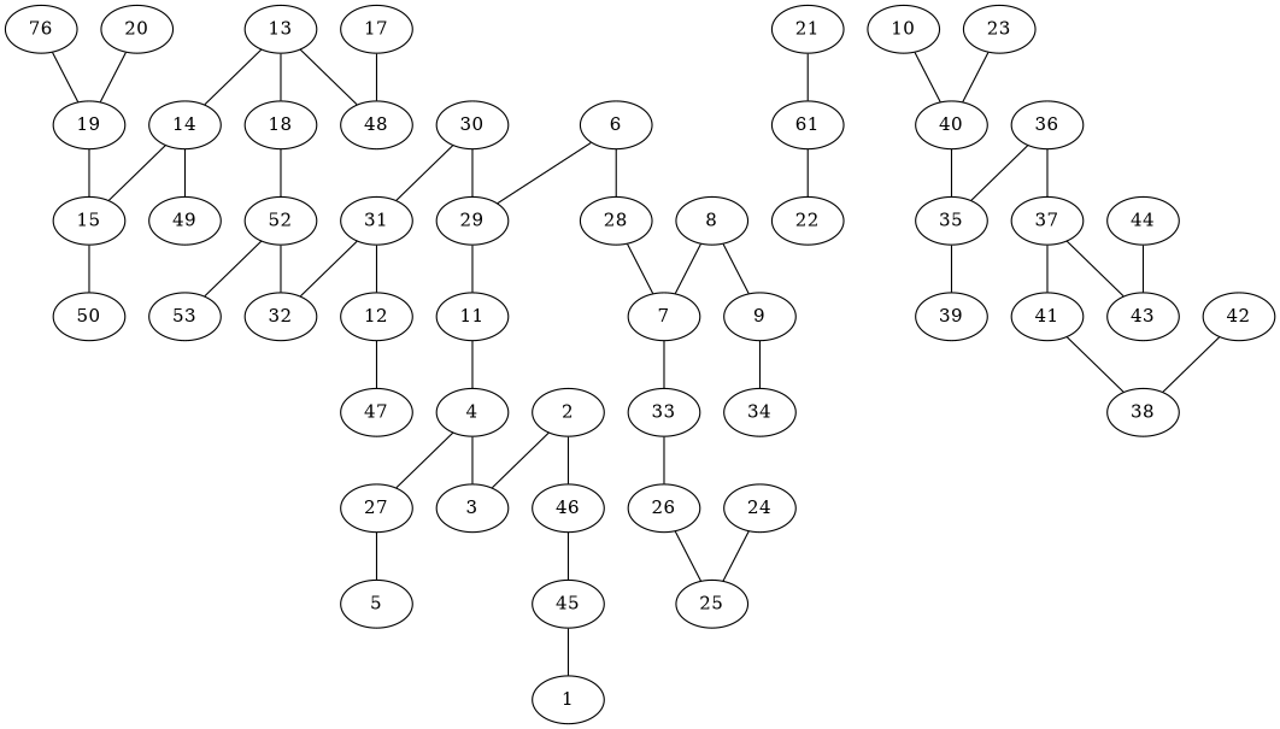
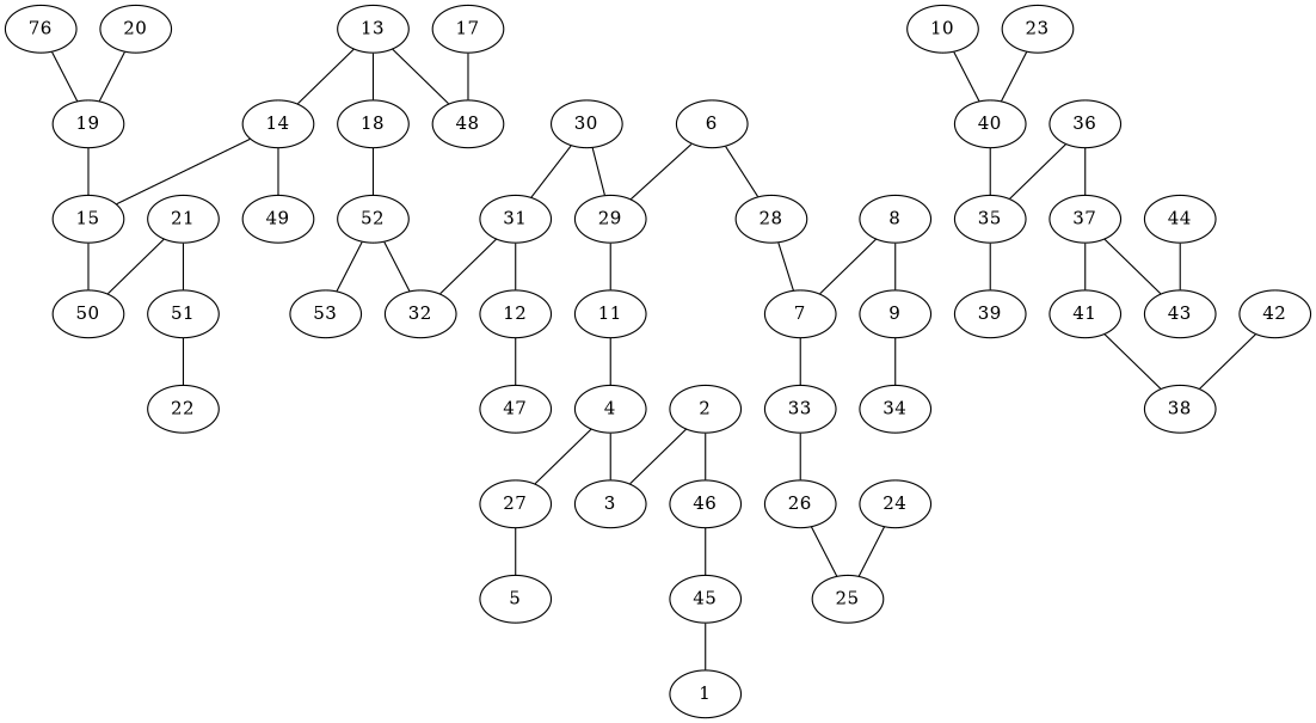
  graph {
    14
    49
    15
    50
    6
    28
    29
    7
    11
    33
    27
    5
    45
    1
    2
    46
    3
-   51 [label=61]
+   51
    22
    26
    4
    13
    48
    18
    52
    53
    32
    21
    17
    31
    12
    47
    9
    34
    10
    40
    35
    30
    8
    24
    25
    19
    37
    41
    43
    38
    23
    n48 [label=76]
    39
    44
    42
    20
    36
    14 -- 49
    14 -- 15
    15 -- 50
    6 -- 28
    6 -- 29
    28 -- 7
    29 -- 11
    7 -- 33
    11 -- 4
    33 -- 26
    27 -- 5
    45 -- 1
    2 -- 46
    2 -- 3
    46 -- 45
    51 -- 22
    26 -- 25
    4 -- 27
    4 -- 3
    13 -- 14
    13 -- 48
    13 -- 18
    18 -- 52
    52 -- 53
    52 -- 32
+   21 -- 50
    21 -- 51
    17 -- 48
    31 -- 32
    31 -- 12
    12 -- 47
    9 -- 34
    10 -- 40
    40 -- 35
    35 -- 39
    30 -- 29
    30 -- 31
    8 -- 7
    8 -- 9
    24 -- 25
    19 -- 15
    37 -- 41
    37 -- 43
    41 -- 38
    23 -- 40
    n48 -- 19
    44 -- 43
    42 -- 38
    20 -- 19
    36 -- 35
    36 -- 37
  }
